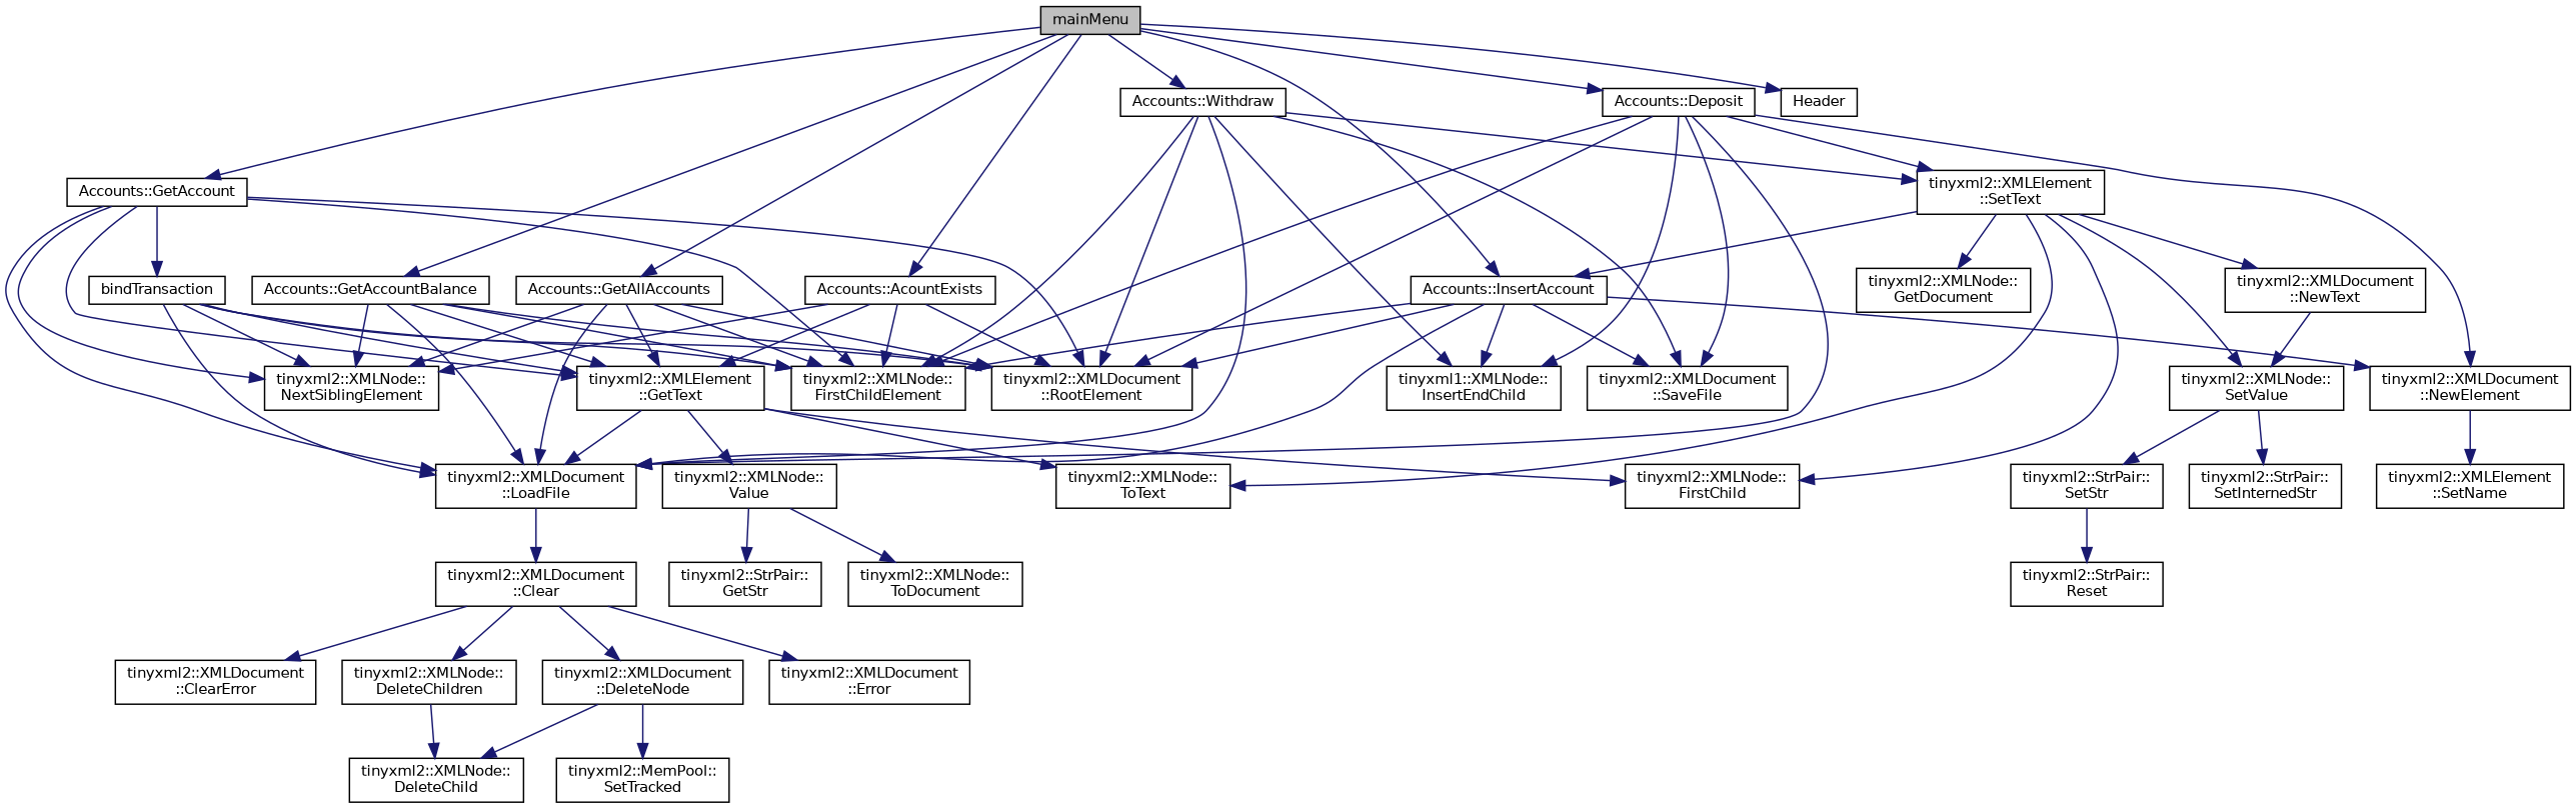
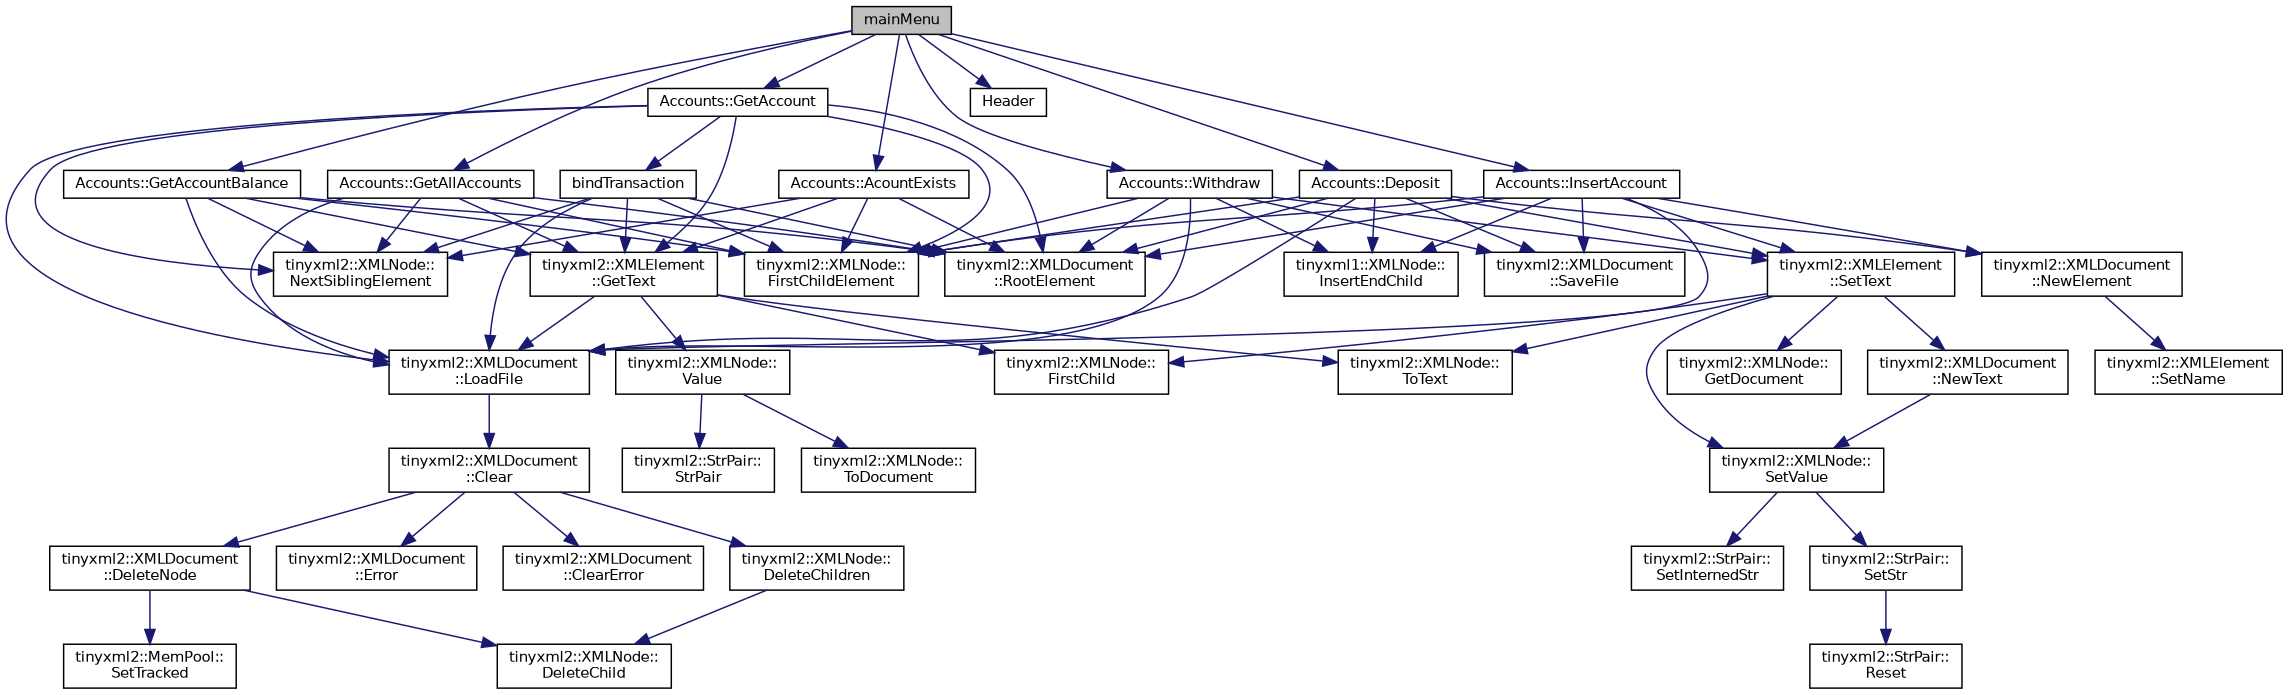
  digraph {
    rankdir=TB
    node [color=black fillcolor=white fontname=Helvetica fontsize=10 shape=record style=filled]
    edge [color=midnightblue fontname=Helvetica fontsize=10 labelfontname=Helvetica labelfontsize=10 style=solid]
    n1 [fillcolor=grey75 fontcolor=black height=0.2 label=mainMenu width=0.4]
    n2 [height=0.2 label="Accounts::AcountExists" width=0.4]
    n3 [height=0.2 label="Accounts::Deposit" width=0.4]
    n4 [height=0.2 label="Accounts::GetAccount" width=0.4]
    n5 [height=0.2 label="Accounts::GetAccountBalance" width=0.4]
    n6 [height=0.2 label="Accounts::GetAllAccounts" width=0.4]
    n7 [height=0.2 label=Header width=0.4]
    n8 [height=0.2 label="Accounts::InsertAccount" width=0.4]
    n9 [height=0.2 label="Accounts::Withdraw" width=0.4]
    n10 [height=0.2 label="tinyxml2::XMLNode::\lFirstChildElement" width=0.4]
    n11 [height=0.2 label="tinyxml2::XMLElement\l::GetText" width=0.4]
    n12 [height=0.2 label="tinyxml2::XMLNode::\lNextSiblingElement" width=0.4]
    n13 [height=0.2 label="tinyxml2::XMLDocument\l::RootElement" width=0.4]
    n14 [height=0.2 label="tinyxml2::XMLDocument\l::LoadFile" width=0.4]
    n15 [height=0.2 label="tinyxml1::XMLNode::\lInsertEndChild" width=0.4]
    n16 [height=0.2 label="tinyxml2::XMLDocument\l::NewElement" width=0.4]
    n17 [height=0.2 label="tinyxml2::XMLDocument\l::SaveFile" width=0.4]
    n18 [height=0.2 label="tinyxml2::XMLElement\l::SetText" width=0.4]
    n19 [height=0.2 label=bindTransaction width=0.4]
    n20 [height=0.2 label="tinyxml2::XMLNode::\lFirstChild" width=0.4]
    n21 [height=0.2 label="tinyxml2::XMLNode::\lToText" width=0.4]
    n22 [height=0.2 label="tinyxml2::XMLNode::\lValue" width=0.4]
    n23 [height=0.2 label="tinyxml2::XMLDocument\l::Clear" width=0.4]
-   n24 [height=0.2 label="tinyxml2::StrPair::\lGetStr" width=0.4]
+   n24 [height=0.2 label="tinyxml2::StrPair::\lStrPair" width=0.4]
    n25 [height=0.2 label="tinyxml2::XMLNode::\lToDocument" width=0.4]
    n26 [height=0.2 label="tinyxml2::XMLDocument\l::ClearError" width=0.4]
    n27 [height=0.2 label="tinyxml2::XMLNode::\lDeleteChildren" width=0.4]
    n28 [height=0.2 label="tinyxml2::XMLDocument\l::DeleteNode" width=0.4]
    n29 [height=0.2 label="tinyxml2::XMLDocument\l::Error" width=0.4]
    n30 [height=0.2 label="tinyxml2::XMLNode::\lDeleteChild" width=0.4]
    n31 [height=0.2 label="tinyxml2::MemPool::\lSetTracked" width=0.4]
    n32 [height=0.2 label="tinyxml2::XMLElement\l::SetName" width=0.4]
    n33 [height=0.2 label="tinyxml2::XMLNode::\lGetDocument" width=0.4]
    n34 [height=0.2 label="tinyxml2::XMLDocument\l::NewText" width=0.4]
    n35 [height=0.2 label="tinyxml2::XMLNode::\lSetValue" width=0.4]
    n36 [height=0.2 label="tinyxml2::StrPair::\lSetInternedStr" width=0.4]
    n37 [height=0.2 label="tinyxml2::StrPair::\lSetStr" width=0.4]
    n38 [height=0.2 label="tinyxml2::StrPair::\lReset" width=0.4]
    n1 -> n2
    n1 -> n3
    n1 -> n4
    n1 -> n5
    n1 -> n6
    n1 -> n7
    n1 -> n8
    n1 -> n9
    n2 -> n10
    n2 -> n11
    n2 -> n12
    n2 -> n13
    n3 -> n10
    n3 -> n13
    n3 -> n14
    n3 -> n15
    n3 -> n16
    n3 -> n17
    n3 -> n18
    n4 -> n10
    n4 -> n11
    n4 -> n12
    n4 -> n13
    n4 -> n14
    n4 -> n19
    n5 -> n10
    n5 -> n11
    n5 -> n12
    n5 -> n13
    n5 -> n14
    n6 -> n10
    n6 -> n11
    n6 -> n12
    n6 -> n13
    n6 -> n14
    n8 -> n10
    n8 -> n13
    n8 -> n14
    n8 -> n15
    n8 -> n16
    n8 -> n17
-   n18 -> n8
+   n8 -> n18
    n9 -> n10
    n9 -> n13
    n9 -> n14
    n9 -> n15
    n9 -> n17
    n9 -> n18
    n11 -> n14
    n11 -> n20
    n11 -> n21
    n11 -> n22
    n14 -> n23
    n16 -> n32
    n18 -> n20
    n18 -> n21
    n18 -> n33
    n18 -> n34
    n18 -> n35
    n19 -> n10
    n19 -> n11
    n19 -> n12
    n19 -> n13
    n19 -> n14
    n22 -> n24
    n22 -> n25
    n23 -> n26
    n23 -> n27
    n23 -> n28
    n23 -> n29
    n27 -> n30
    n28 -> n30
    n28 -> n31
    n34 -> n35
    n35 -> n36
    n35 -> n37
    n37 -> n38
  }
